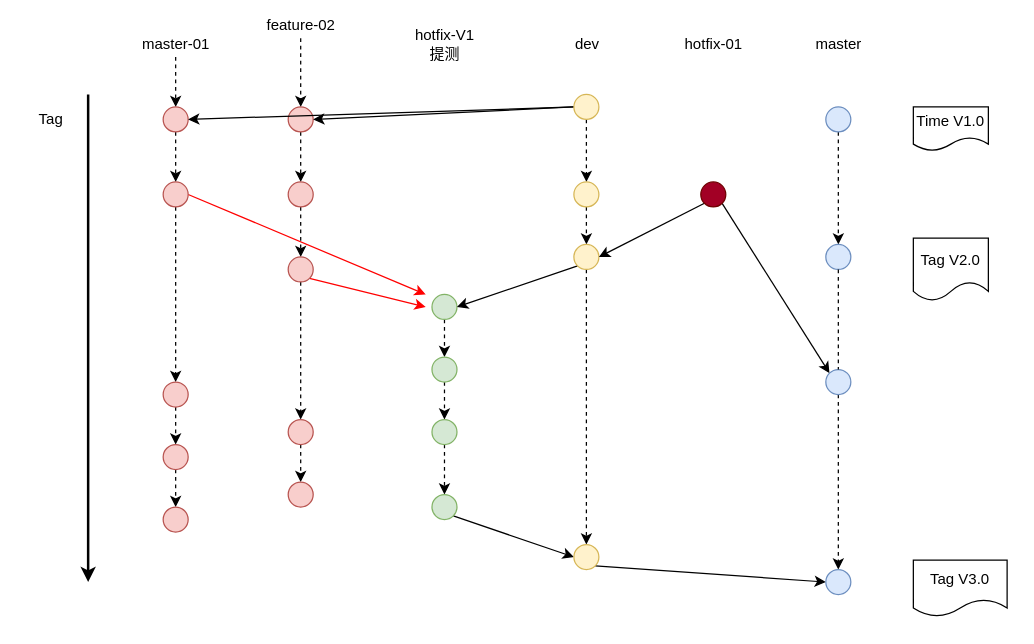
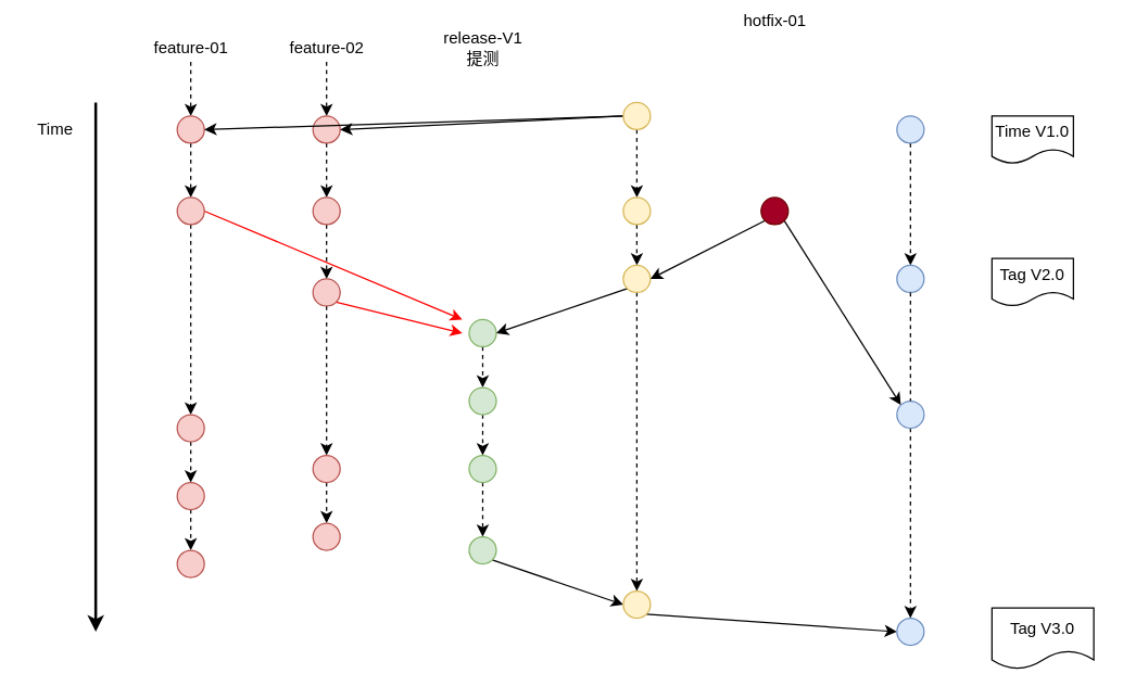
  <mxCell id="0" />
  <mxCell id="1" parent="0" />
  <mxCell id="2" style="edgeStyle=orthogonalEdgeStyle;rounded=0;orthogonalLoop=1;jettySize=auto;html=1;entryX=0.5;entryY=0;entryDx=0;entryDy=0;dashed=1;" parent="1" source="3" target="11" edge="1"><mxGeometry relative="1" as="geometry" /></mxCell>
- <mxCell id="3" value="master-01" style="text;html=1;align=center;verticalAlign=middle;resizable=0;points=[];autosize=1;strokeColor=none;fillColor=none;" parent="1" vertex="1"><mxGeometry x="105" y="25" width="70" height="20" as="geometry" /></mxCell>
+ <mxCell id="3" value="feature-01" style="text;html=1;align=center;verticalAlign=middle;resizable=0;points=[];autosize=1;strokeColor=none;fillColor=none;" parent="1" vertex="1"><mxGeometry x="105" y="25" width="70" height="20" as="geometry" /></mxCell>
  <mxCell id="4" style="edgeStyle=orthogonalEdgeStyle;rounded=0;orthogonalLoop=1;jettySize=auto;html=1;entryX=0.5;entryY=0;entryDx=0;entryDy=0;dashed=1;" parent="1" source="5" target="21" edge="1"><mxGeometry relative="1" as="geometry" /></mxCell>
- <mxCell id="5" value="feature-02" style="text;html=1;align=center;verticalAlign=middle;resizable=0;points=[];autosize=1;strokeColor=none;fillColor=none;" parent="1" vertex="1"><mxGeometry x="205" y="10" width="70" height="20" as="geometry" /></mxCell>
- <mxCell id="6" value="hotfix-V1&lt;br&gt;提测" style="text;html=1;align=center;verticalAlign=middle;resizable=0;points=[];autosize=1;strokeColor=none;fillColor=none;" parent="1" vertex="1"><mxGeometry x="320" y="20" width="70" height="30" as="geometry" /></mxCell>
- <mxCell id="7" value="dev" style="text;html=1;align=center;verticalAlign=middle;resizable=0;points=[];autosize=1;strokeColor=none;fillColor=none;" parent="1" vertex="1"><mxGeometry x="448.5" y="25" width="40" height="20" as="geometry" /></mxCell>
- <mxCell id="8" value="hotfix-01" style="text;html=1;align=center;verticalAlign=middle;resizable=0;points=[];autosize=1;strokeColor=none;fillColor=none;" parent="1" vertex="1"><mxGeometry x="540" y="25" width="60" height="20" as="geometry" /></mxCell>
- <mxCell id="9" value="master" style="text;html=1;align=center;verticalAlign=middle;resizable=0;points=[];autosize=1;strokeColor=none;fillColor=none;" parent="1" vertex="1"><mxGeometry x="645" y="25" width="50" height="20" as="geometry" /></mxCell>
+ <mxCell id="5" value="feature-02" style="text;html=1;align=center;verticalAlign=middle;resizable=0;points=[];autosize=1;strokeColor=none;fillColor=none;" parent="1" vertex="1"><mxGeometry x="205" y="25" width="70" height="20" as="geometry" /></mxCell>
+ <mxCell id="6" value="release-V1&lt;br&gt;提测" style="text;html=1;align=center;verticalAlign=middle;resizable=0;points=[];autosize=1;strokeColor=none;fillColor=none;" parent="1" vertex="1"><mxGeometry x="320" y="20" width="70" height="30" as="geometry" /></mxCell>
+ <mxCell id="8" value="hotfix-01" style="text;html=1;align=center;verticalAlign=middle;resizable=0;points=[];autosize=1;strokeColor=none;fillColor=none;" parent="1" vertex="1"><mxGeometry x="540" y="5" width="60" height="20" as="geometry" /></mxCell>
  <mxCell id="10" style="edgeStyle=orthogonalEdgeStyle;rounded=0;orthogonalLoop=1;jettySize=auto;html=1;exitX=0.5;exitY=1;exitDx=0;exitDy=0;entryX=0.5;entryY=0;entryDx=0;entryDy=0;dashed=1;" parent="1" source="11" target="14" edge="1"><mxGeometry relative="1" as="geometry" /></mxCell>
  <mxCell id="11" value="" style="ellipse;whiteSpace=wrap;html=1;aspect=fixed;fillColor=#f8cecc;strokeColor=#b85450;" parent="1" vertex="1"><mxGeometry x="130" y="85" width="20" height="20" as="geometry" /></mxCell>
  <mxCell id="12" style="edgeStyle=orthogonalEdgeStyle;rounded=0;orthogonalLoop=1;jettySize=auto;html=1;exitX=0.5;exitY=1;exitDx=0;exitDy=0;entryX=0.5;entryY=0;entryDx=0;entryDy=0;dashed=1;" parent="1" source="14" target="16" edge="1"><mxGeometry relative="1" as="geometry" /></mxCell>
  <mxCell id="13" style="edgeStyle=none;rounded=0;orthogonalLoop=1;jettySize=auto;html=1;exitX=1;exitY=0.5;exitDx=0;exitDy=0;strokeColor=#FF0000;" parent="1" source="14" edge="1"><mxGeometry relative="1" as="geometry"><mxPoint x="340" y="235" as="targetPoint" /></mxGeometry></mxCell>
  <mxCell id="14" value="" style="ellipse;whiteSpace=wrap;html=1;aspect=fixed;fillColor=#f8cecc;strokeColor=#b85450;" parent="1" vertex="1"><mxGeometry x="130" y="145" width="20" height="20" as="geometry" /></mxCell>
  <mxCell id="15" style="edgeStyle=none;rounded=0;orthogonalLoop=1;jettySize=auto;html=1;exitX=0.5;exitY=1;exitDx=0;exitDy=0;entryX=0.5;entryY=0;entryDx=0;entryDy=0;strokeColor=#000000;dashed=1;" parent="1" source="16" target="18" edge="1"><mxGeometry relative="1" as="geometry" /></mxCell>
  <mxCell id="16" value="" style="ellipse;whiteSpace=wrap;html=1;aspect=fixed;fillColor=#f8cecc;strokeColor=#b85450;" parent="1" vertex="1"><mxGeometry x="130" y="305" width="20" height="20" as="geometry" /></mxCell>
  <mxCell id="17" style="edgeStyle=none;rounded=0;orthogonalLoop=1;jettySize=auto;html=1;exitX=0.5;exitY=1;exitDx=0;exitDy=0;entryX=0.5;entryY=0;entryDx=0;entryDy=0;strokeColor=#000000;dashed=1;" parent="1" source="18" target="19" edge="1"><mxGeometry relative="1" as="geometry" /></mxCell>
  <mxCell id="18" value="" style="ellipse;whiteSpace=wrap;html=1;aspect=fixed;fillColor=#f8cecc;strokeColor=#b85450;" parent="1" vertex="1"><mxGeometry x="130" y="355" width="20" height="20" as="geometry" /></mxCell>
  <mxCell id="19" value="" style="ellipse;whiteSpace=wrap;html=1;aspect=fixed;fillColor=#f8cecc;strokeColor=#b85450;" parent="1" vertex="1"><mxGeometry x="130" y="405" width="20" height="20" as="geometry" /></mxCell>
  <mxCell id="20" style="edgeStyle=orthogonalEdgeStyle;rounded=0;orthogonalLoop=1;jettySize=auto;html=1;exitX=0.5;exitY=1;exitDx=0;exitDy=0;entryX=0.5;entryY=0;entryDx=0;entryDy=0;dashed=1;" parent="1" source="21" target="23" edge="1"><mxGeometry relative="1" as="geometry" /></mxCell>
  <mxCell id="21" value="" style="ellipse;whiteSpace=wrap;html=1;aspect=fixed;fillColor=#f8cecc;strokeColor=#b85450;" parent="1" vertex="1"><mxGeometry x="230" y="85" width="20" height="20" as="geometry" /></mxCell>
  <mxCell id="22" style="edgeStyle=orthogonalEdgeStyle;rounded=0;orthogonalLoop=1;jettySize=auto;html=1;exitX=0.5;exitY=1;exitDx=0;exitDy=0;entryX=0.5;entryY=0;entryDx=0;entryDy=0;dashed=1;" parent="1" source="23" target="34" edge="1"><mxGeometry relative="1" as="geometry" /></mxCell>
  <mxCell id="23" value="" style="ellipse;whiteSpace=wrap;html=1;aspect=fixed;fillColor=#f8cecc;strokeColor=#b85450;" parent="1" vertex="1"><mxGeometry x="230" y="145" width="20" height="20" as="geometry" /></mxCell>
  <mxCell id="24" style="edgeStyle=none;rounded=0;orthogonalLoop=1;jettySize=auto;html=1;exitX=0.5;exitY=1;exitDx=0;exitDy=0;entryX=0.5;entryY=0;entryDx=0;entryDy=0;dashed=1;strokeColor=#000000;" parent="1" source="25" target="39" edge="1"><mxGeometry relative="1" as="geometry" /></mxCell>
  <mxCell id="25" value="" style="ellipse;whiteSpace=wrap;html=1;aspect=fixed;fillColor=#d5e8d4;strokeColor=#82b366;" parent="1" vertex="1"><mxGeometry x="345" y="235" width="20" height="20" as="geometry" /></mxCell>
  <mxCell id="26" style="edgeStyle=none;rounded=0;orthogonalLoop=1;jettySize=auto;html=1;exitX=0.5;exitY=1;exitDx=0;exitDy=0;entryX=0.5;entryY=0;entryDx=0;entryDy=0;dashed=1;strokeColor=#000000;" parent="1" source="29" target="45" edge="1"><mxGeometry relative="1" as="geometry" /></mxCell>
  <mxCell id="27" style="edgeStyle=none;rounded=0;orthogonalLoop=1;jettySize=auto;html=1;exitX=0;exitY=0.5;exitDx=0;exitDy=0;entryX=1;entryY=0.5;entryDx=0;entryDy=0;strokeColor=#000000;" parent="1" source="29" target="21" edge="1"><mxGeometry relative="1" as="geometry" /></mxCell>
  <mxCell id="28" style="edgeStyle=none;rounded=0;orthogonalLoop=1;jettySize=auto;html=1;exitX=0;exitY=0.5;exitDx=0;exitDy=0;entryX=1;entryY=0.5;entryDx=0;entryDy=0;strokeColor=#000000;" parent="1" source="29" target="11" edge="1"><mxGeometry relative="1" as="geometry" /></mxCell>
  <mxCell id="29" value="" style="ellipse;whiteSpace=wrap;html=1;aspect=fixed;fillColor=#fff2cc;strokeColor=#d6b656;" parent="1" vertex="1"><mxGeometry x="458.5" y="75" width="20" height="20" as="geometry" /></mxCell>
  <mxCell id="30" style="edgeStyle=none;rounded=0;orthogonalLoop=1;jettySize=auto;html=1;exitX=0.5;exitY=1;exitDx=0;exitDy=0;entryX=0.5;entryY=0;entryDx=0;entryDy=0;dashed=1;strokeColor=#000000;" parent="1" source="31" target="52" edge="1"><mxGeometry relative="1" as="geometry" /></mxCell>
  <mxCell id="31" value="" style="ellipse;whiteSpace=wrap;html=1;aspect=fixed;fillColor=#dae8fc;strokeColor=#6c8ebf;" parent="1" vertex="1"><mxGeometry x="660" y="85" width="20" height="20" as="geometry" /></mxCell>
  <mxCell id="32" style="edgeStyle=none;rounded=0;orthogonalLoop=1;jettySize=auto;html=1;exitX=1;exitY=1;exitDx=0;exitDy=0;fillColor=#f8cecc;strokeColor=#FF0000;" parent="1" source="34" edge="1"><mxGeometry relative="1" as="geometry"><mxPoint x="340" y="245" as="targetPoint" /></mxGeometry></mxCell>
  <mxCell id="33" style="edgeStyle=none;rounded=0;orthogonalLoop=1;jettySize=auto;html=1;exitX=0.5;exitY=1;exitDx=0;exitDy=0;entryX=0.5;entryY=0;entryDx=0;entryDy=0;strokeColor=#000000;dashed=1;" parent="1" source="34" target="36" edge="1"><mxGeometry relative="1" as="geometry" /></mxCell>
  <mxCell id="34" value="" style="ellipse;whiteSpace=wrap;html=1;aspect=fixed;fillColor=#f8cecc;strokeColor=#b85450;" parent="1" vertex="1"><mxGeometry x="230" y="205" width="20" height="20" as="geometry" /></mxCell>
  <mxCell id="35" style="edgeStyle=none;rounded=0;orthogonalLoop=1;jettySize=auto;html=1;exitX=0.5;exitY=1;exitDx=0;exitDy=0;entryX=0.5;entryY=0;entryDx=0;entryDy=0;strokeColor=#000000;dashed=1;" parent="1" source="36" target="37" edge="1"><mxGeometry relative="1" as="geometry" /></mxCell>
  <mxCell id="36" value="" style="ellipse;whiteSpace=wrap;html=1;aspect=fixed;fillColor=#f8cecc;strokeColor=#b85450;" parent="1" vertex="1"><mxGeometry x="230" y="335" width="20" height="20" as="geometry" /></mxCell>
  <mxCell id="37" value="" style="ellipse;whiteSpace=wrap;html=1;aspect=fixed;fillColor=#f8cecc;strokeColor=#b85450;" parent="1" vertex="1"><mxGeometry x="230" y="385" width="20" height="20" as="geometry" /></mxCell>
  <mxCell id="38" style="edgeStyle=none;rounded=0;orthogonalLoop=1;jettySize=auto;html=1;exitX=0.5;exitY=1;exitDx=0;exitDy=0;entryX=0.5;entryY=0;entryDx=0;entryDy=0;dashed=1;strokeColor=#000000;" parent="1" source="39" target="41" edge="1"><mxGeometry relative="1" as="geometry" /></mxCell>
  <mxCell id="39" value="" style="ellipse;whiteSpace=wrap;html=1;aspect=fixed;fillColor=#d5e8d4;strokeColor=#82b366;" parent="1" vertex="1"><mxGeometry x="345" y="285" width="20" height="20" as="geometry" /></mxCell>
  <mxCell id="40" style="edgeStyle=none;rounded=0;orthogonalLoop=1;jettySize=auto;html=1;exitX=0.5;exitY=1;exitDx=0;exitDy=0;entryX=0.5;entryY=0;entryDx=0;entryDy=0;dashed=1;strokeColor=#000000;" parent="1" source="41" target="43" edge="1"><mxGeometry relative="1" as="geometry" /></mxCell>
  <mxCell id="41" value="" style="ellipse;whiteSpace=wrap;html=1;aspect=fixed;fillColor=#d5e8d4;strokeColor=#82b366;" parent="1" vertex="1"><mxGeometry x="345" y="335" width="20" height="20" as="geometry" /></mxCell>
  <mxCell id="42" style="edgeStyle=none;rounded=0;orthogonalLoop=1;jettySize=auto;html=1;exitX=1;exitY=1;exitDx=0;exitDy=0;entryX=0;entryY=0.5;entryDx=0;entryDy=0;strokeColor=#000000;" parent="1" source="43" target="50" edge="1"><mxGeometry relative="1" as="geometry" /></mxCell>
  <mxCell id="43" value="" style="ellipse;whiteSpace=wrap;html=1;aspect=fixed;fillColor=#d5e8d4;strokeColor=#82b366;" parent="1" vertex="1"><mxGeometry x="345" y="395" width="20" height="20" as="geometry" /></mxCell>
  <mxCell id="44" style="edgeStyle=none;rounded=0;orthogonalLoop=1;jettySize=auto;html=1;exitX=0.5;exitY=1;exitDx=0;exitDy=0;entryX=0.5;entryY=0;entryDx=0;entryDy=0;dashed=1;strokeColor=#000000;" parent="1" source="45" target="48" edge="1"><mxGeometry relative="1" as="geometry" /></mxCell>
  <mxCell id="45" value="" style="ellipse;whiteSpace=wrap;html=1;aspect=fixed;fillColor=#fff2cc;strokeColor=#d6b656;" parent="1" vertex="1"><mxGeometry x="458.5" y="145" width="20" height="20" as="geometry" /></mxCell>
  <mxCell id="46" style="edgeStyle=none;rounded=0;orthogonalLoop=1;jettySize=auto;html=1;exitX=0.5;exitY=1;exitDx=0;exitDy=0;entryX=0.5;entryY=0;entryDx=0;entryDy=0;dashed=1;strokeColor=#000000;" parent="1" source="48" target="50" edge="1"><mxGeometry relative="1" as="geometry" /></mxCell>
  <mxCell id="47" style="edgeStyle=none;rounded=0;orthogonalLoop=1;jettySize=auto;html=1;exitX=0;exitY=1;exitDx=0;exitDy=0;entryX=1;entryY=0.5;entryDx=0;entryDy=0;elbow=vertical;" edge="1" parent="1" source="48" target="25"><mxGeometry relative="1" as="geometry" /></mxCell>
  <mxCell id="48" value="" style="ellipse;whiteSpace=wrap;html=1;aspect=fixed;fillColor=#fff2cc;strokeColor=#d6b656;" parent="1" vertex="1"><mxGeometry x="458.5" y="195" width="20" height="20" as="geometry" /></mxCell>
  <mxCell id="49" style="edgeStyle=none;rounded=0;orthogonalLoop=1;jettySize=auto;html=1;exitX=1;exitY=1;exitDx=0;exitDy=0;entryX=0;entryY=0.5;entryDx=0;entryDy=0;strokeColor=#000000;" parent="1" source="50" target="53" edge="1"><mxGeometry relative="1" as="geometry" /></mxCell>
  <mxCell id="50" value="" style="ellipse;whiteSpace=wrap;html=1;aspect=fixed;fillColor=#fff2cc;strokeColor=#d6b656;" parent="1" vertex="1"><mxGeometry x="458.5" y="435" width="20" height="20" as="geometry" /></mxCell>
  <mxCell id="51" style="edgeStyle=none;rounded=0;orthogonalLoop=1;jettySize=auto;html=1;exitX=0.5;exitY=1;exitDx=0;exitDy=0;dashed=1;strokeColor=#000000;startArrow=none;" parent="1" source="62" target="53" edge="1"><mxGeometry relative="1" as="geometry" /></mxCell>
  <mxCell id="52" value="" style="ellipse;whiteSpace=wrap;html=1;aspect=fixed;fillColor=#dae8fc;strokeColor=#6c8ebf;" parent="1" vertex="1"><mxGeometry x="660" y="195" width="20" height="20" as="geometry" /></mxCell>
  <mxCell id="53" value="" style="ellipse;whiteSpace=wrap;html=1;aspect=fixed;fillColor=#dae8fc;strokeColor=#6c8ebf;" parent="1" vertex="1"><mxGeometry x="660" y="455" width="20" height="20" as="geometry" /></mxCell>
  <mxCell id="54" value="Time V1.0" style="shape=document;whiteSpace=wrap;html=1;boundedLbl=1;" parent="1" vertex="1"><mxGeometry x="730" y="85" width="60" height="35" as="geometry" /></mxCell>
- <mxCell id="55" value="Tag V2.0" style="shape=document;whiteSpace=wrap;html=1;boundedLbl=1;" parent="1" vertex="1"><mxGeometry x="730" y="190" width="60" height="50" as="geometry" /></mxCell>
+ <mxCell id="55" value="Tag V2.0" style="shape=document;whiteSpace=wrap;html=1;boundedLbl=1;" parent="1" vertex="1"><mxGeometry x="730" y="190" width="60" height="35" as="geometry" /></mxCell>
  <mxCell id="56" value="Tag V3.0" style="shape=document;whiteSpace=wrap;html=1;boundedLbl=1;" parent="1" vertex="1"><mxGeometry x="730" y="447.5" width="75" height="45" as="geometry" /></mxCell>
  <mxCell id="57" value="" style="endArrow=classic;html=1;rounded=0;strokeColor=#000000;strokeWidth=2;" parent="1" edge="1"><mxGeometry relative="1" as="geometry"><mxPoint x="70" y="75" as="sourcePoint" /><mxPoint x="70" y="465" as="targetPoint" /></mxGeometry></mxCell>
- <mxCell id="58" value="Tag" style="text;html=1;align=center;verticalAlign=middle;resizable=0;points=[];autosize=1;strokeColor=none;fillColor=none;" parent="1" vertex="1"><mxGeometry y="85" width="40" height="20" as="geometry" x="20" /></mxCell>
+ <mxCell id="58" value="Time" style="text;html=1;align=center;verticalAlign=middle;resizable=0;points=[];autosize=1;strokeColor=none;fillColor=none;" parent="1" vertex="1"><mxGeometry y="85" width="40" height="20" as="geometry" x="20" /></mxCell>
  <mxCell id="59" style="edgeStyle=none;rounded=0;orthogonalLoop=1;jettySize=auto;html=1;exitX=1;exitY=1;exitDx=0;exitDy=0;entryX=0;entryY=0;entryDx=0;entryDy=0;elbow=vertical;" edge="1" parent="1" source="61" target="62"><mxGeometry relative="1" as="geometry" /></mxCell>
  <mxCell id="60" style="edgeStyle=none;rounded=0;orthogonalLoop=1;jettySize=auto;html=1;exitX=0;exitY=1;exitDx=0;exitDy=0;entryX=1;entryY=0.5;entryDx=0;entryDy=0;elbow=vertical;" edge="1" parent="1" source="61" target="48"><mxGeometry relative="1" as="geometry" /></mxCell>
  <mxCell id="61" value="" style="ellipse;whiteSpace=wrap;html=1;aspect=fixed;fillColor=#a20025;strokeColor=#6F0000;fontColor=#ffffff;" vertex="1" parent="1"><mxGeometry x="560" y="145" width="20" height="20" as="geometry" /></mxCell>
  <mxCell id="62" value="" style="ellipse;whiteSpace=wrap;html=1;aspect=fixed;fillColor=#dae8fc;strokeColor=#6c8ebf;" vertex="1" parent="1"><mxGeometry x="660" y="295" width="20" height="20" as="geometry" /></mxCell>
  <mxCell id="63" value="" style="edgeStyle=none;rounded=0;orthogonalLoop=1;jettySize=auto;html=1;exitX=0.5;exitY=1;exitDx=0;exitDy=0;dashed=1;strokeColor=#000000;endArrow=none;" edge="1" parent="1" source="52" target="62"><mxGeometry relative="1" as="geometry"><mxPoint x="670" y="215" as="sourcePoint" /><mxPoint x="670" y="455" as="targetPoint" /></mxGeometry></mxCell>
